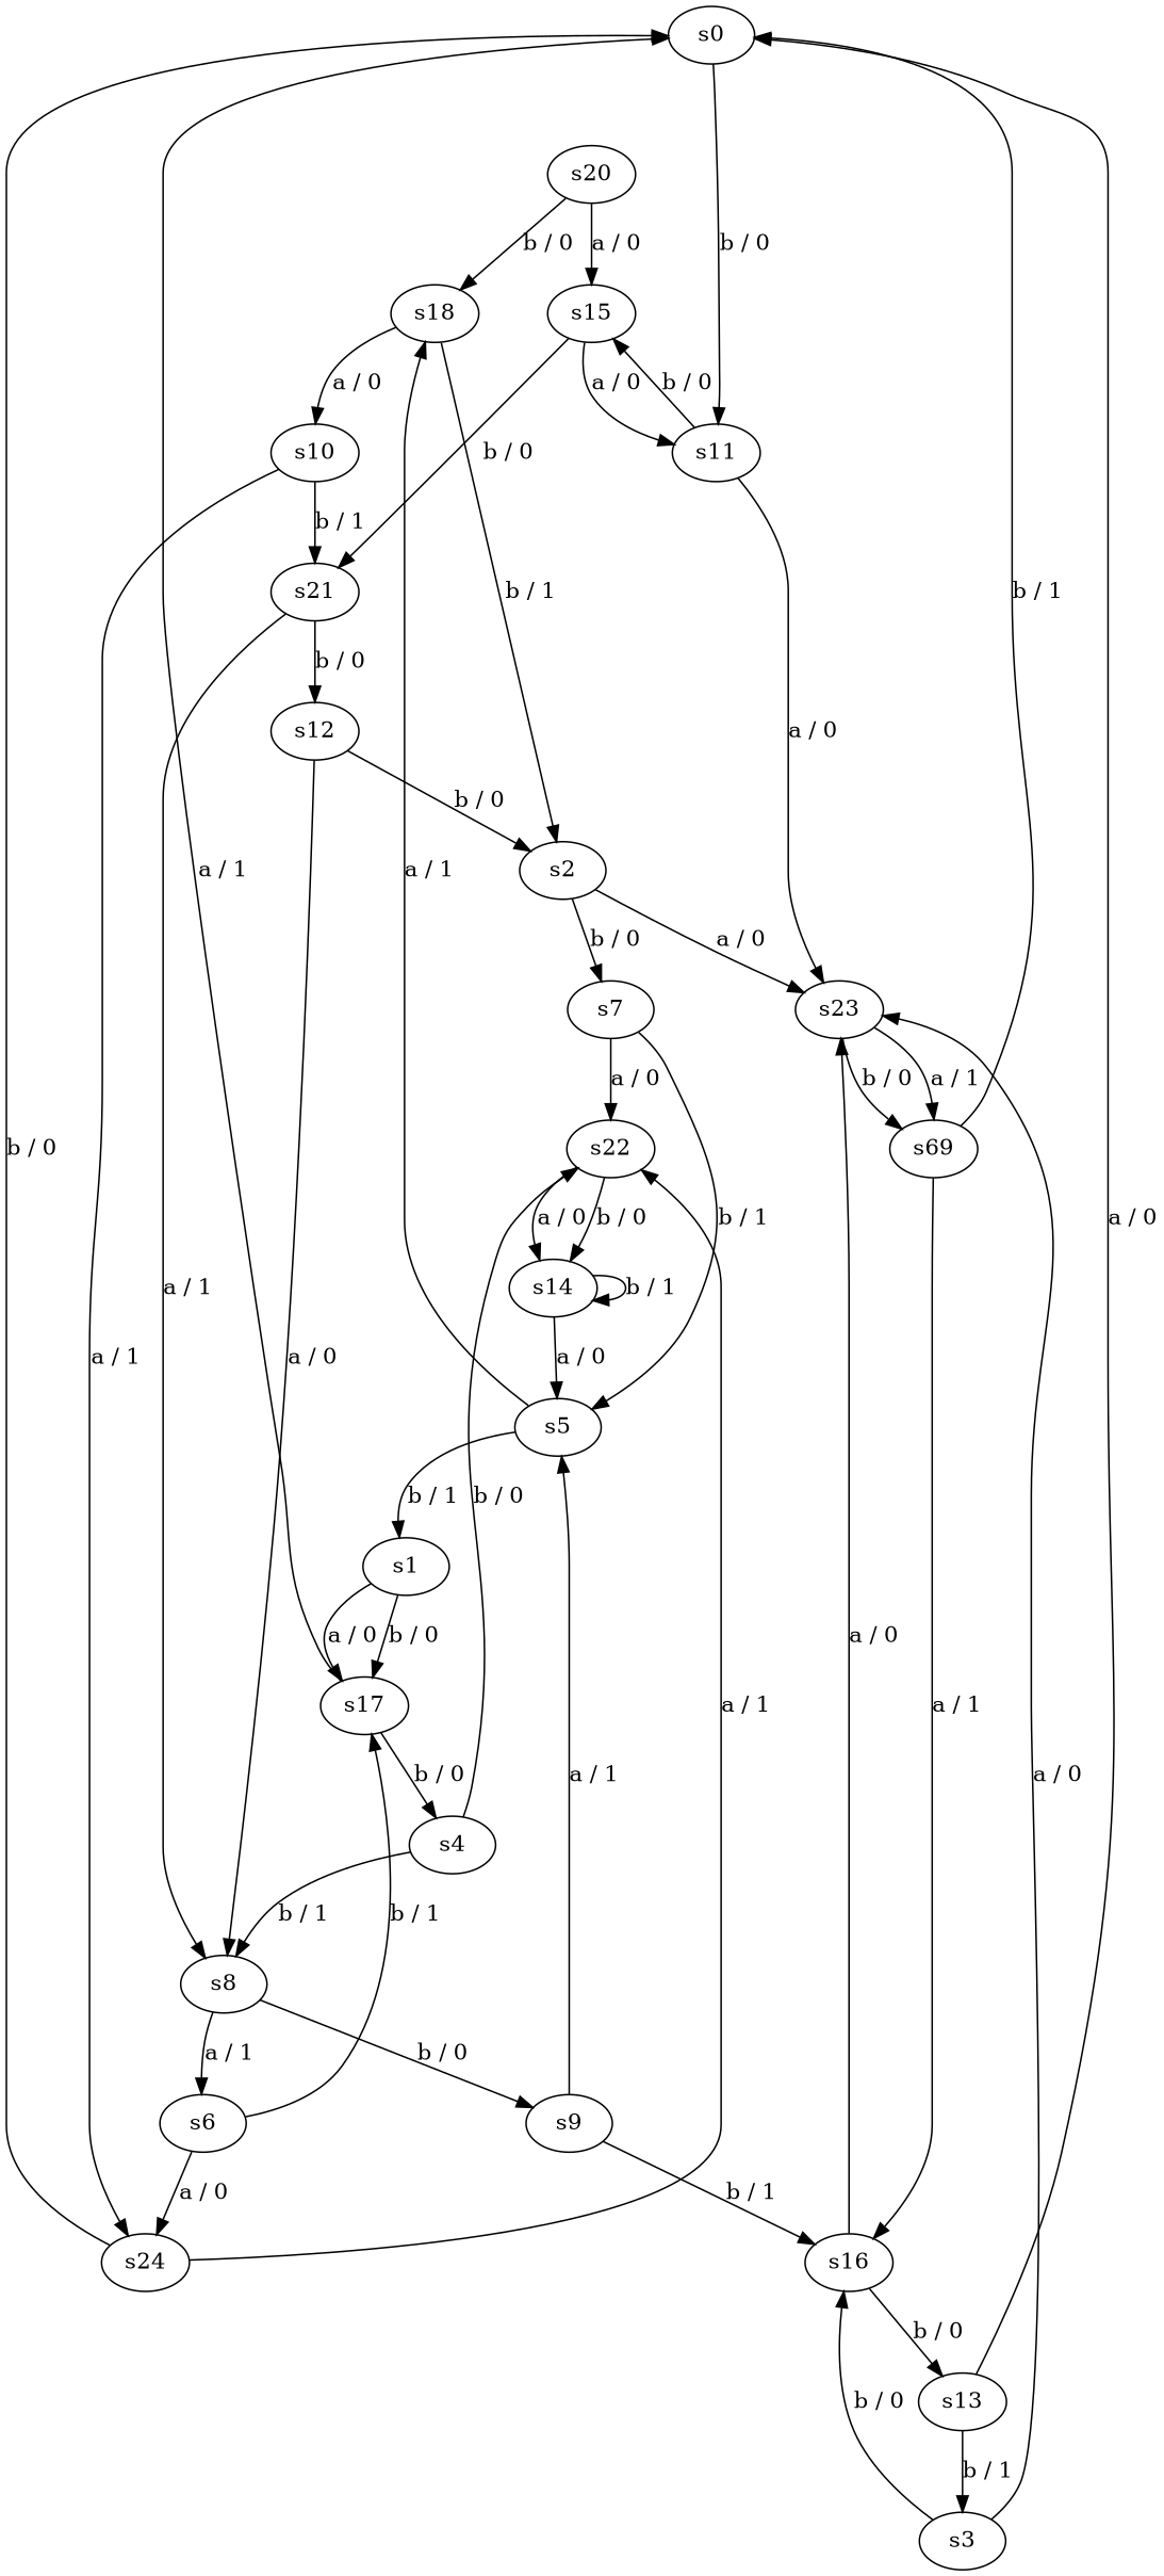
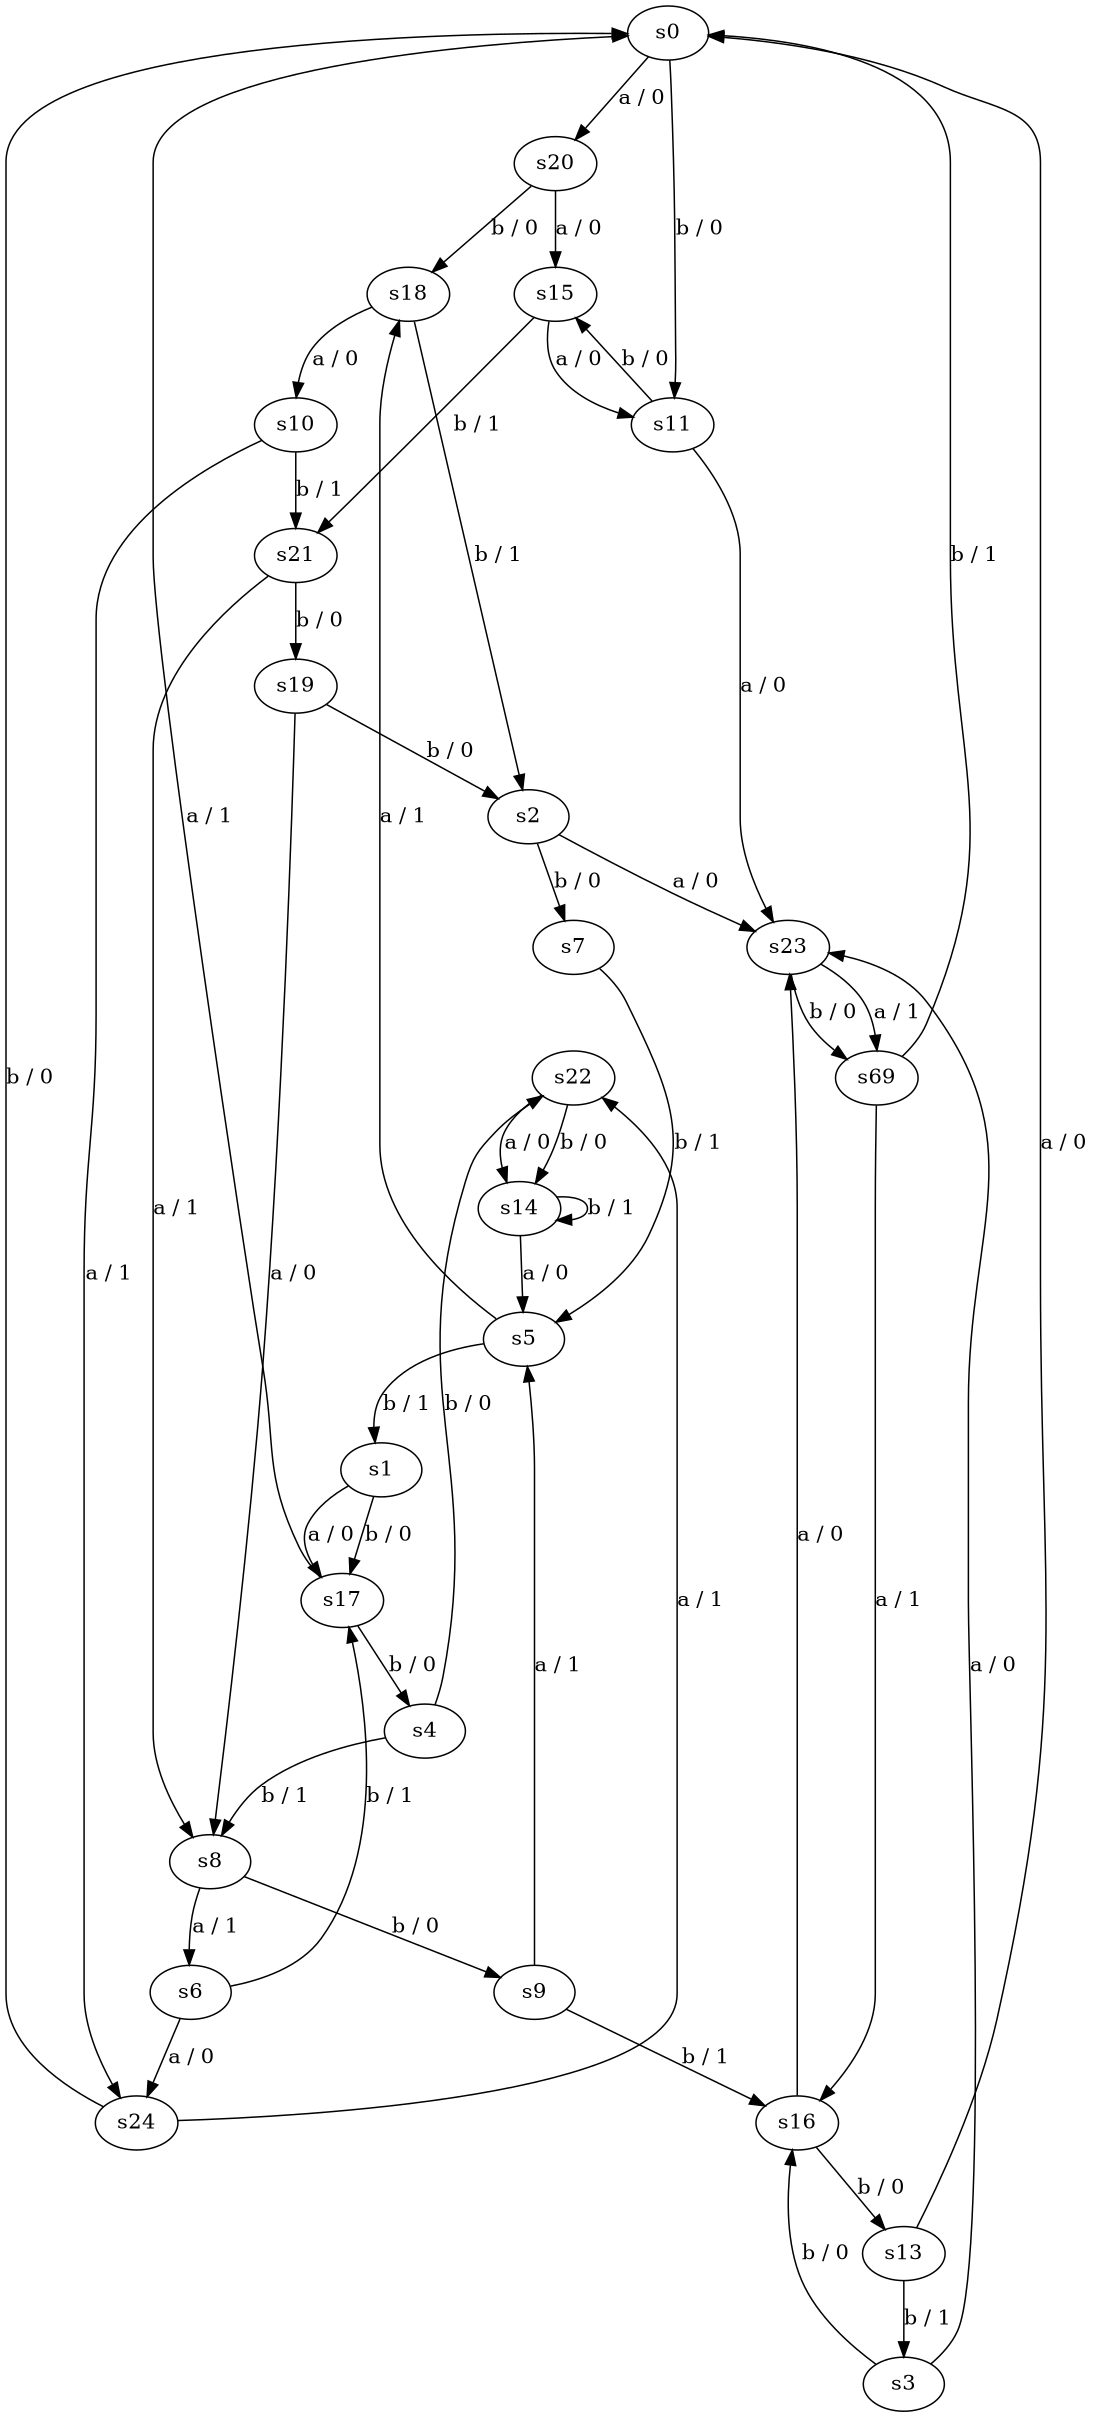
  digraph {
    s0
    s20
    s11
    s18
    s15
    s23
    s2
    s10
    s21
    s1
    s17
    s4
    s8
    s22
    s7
    n16 [label=s69]
    s5
    s16
    s3
    s13
    s6
    s9
    s14
    s24
-   s12
+   s12 [label=s19]
+   s0 -> s20 [label="a / 0"]
    s0 -> s11 [label="b / 0"]
    s20 -> s18 [label="b / 0"]
    s20 -> s15 [label="a / 0"]
    s11 -> s15 [label="b / 0"]
    s11 -> s23 [label="a / 0"]
    s18 -> s2 [label="b / 1"]
    s18 -> s10 [label="a / 0"]
    s15 -> s11 [label="a / 0"]
-   s15 -> s21 [label="b / 0"]
+   s15 -> s21 [label="b / 1"]
    s23 -> n16 [label="a / 1"]
    s23 -> n16 [label="b / 0"]
    s2 -> s23 [label="a / 0"]
    s2 -> s7 [label="b / 0"]
    s10 -> s21 [label="b / 1"]
    s10 -> s24 [label="a / 1"]
    s21 -> s8 [label="a / 1"]
    s21 -> s12 [label="b / 0"]
    s1 -> s17 [label="a / 0"]
    s1 -> s17 [label="b / 0"]
    s17 -> s0 [label="a / 1"]
    s17 -> s4 [label="b / 0"]
    s4 -> s8 [label="b / 1"]
    s4 -> s22 [label="b / 0"]
    s8 -> s6 [label="a / 1"]
    s8 -> s9 [label="b / 0"]
    s22 -> s14 [label="a / 0"]
    s22 -> s14 [label="b / 0"]
-   s7 -> s22 [label="a / 0"]
    s7 -> s5 [label="b / 1"]
    n16 -> s0 [label="b / 1"]
    n16 -> s16 [label="a / 1"]
    s5 -> s18 [label="a / 1"]
    s5 -> s1 [label="b / 1"]
    s16 -> s23 [label="a / 0"]
    s16 -> s13 [label="b / 0"]
    s3 -> s23 [label="a / 0"]
    s3 -> s16 [label="b / 0"]
    s13 -> s0 [label="a / 0"]
    s13 -> s3 [label="b / 1"]
    s6 -> s17 [label="b / 1"]
    s6 -> s24 [label="a / 0"]
    s9 -> s5 [label="a / 1"]
    s9 -> s16 [label="b / 1"]
    s14 -> s5 [label="a / 0"]
    s14 -> s14 [label="b / 1"]
    s24 -> s0 [label="b / 0"]
    s24 -> s22 [label="a / 1"]
    s12 -> s2 [label="b / 0"]
    s12 -> s8 [label="a / 0"]
  }
